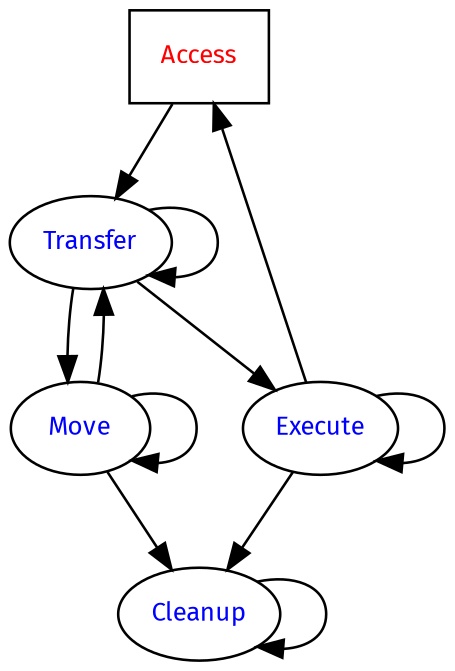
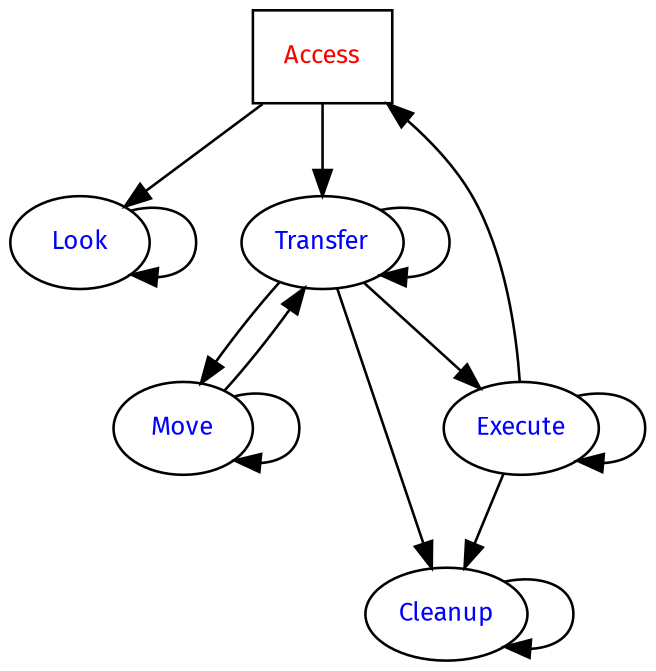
  digraph {
    fontname="Fira Sans"
    node [fontcolor=blue fontname="Fira Sans" fontsize=10 shape=oval]
    edge [color=black fontname="Fira Sans" style=solid]
    Access [fontcolor=red shape=box]
+   Look
    Transfer
    Move
    Execute
    Cleanup
+   Access -> Look [minlen=1]
    Access -> Transfer
+   Look -> Look
    Transfer -> Transfer
    Transfer -> Move
    Transfer -> Execute
-   Move -> Cleanup
+   Transfer -> Cleanup
    Move -> Transfer
    Move -> Move
    Execute -> Access
    Execute -> Execute
    Execute -> Cleanup
    Cleanup -> Cleanup
  }
